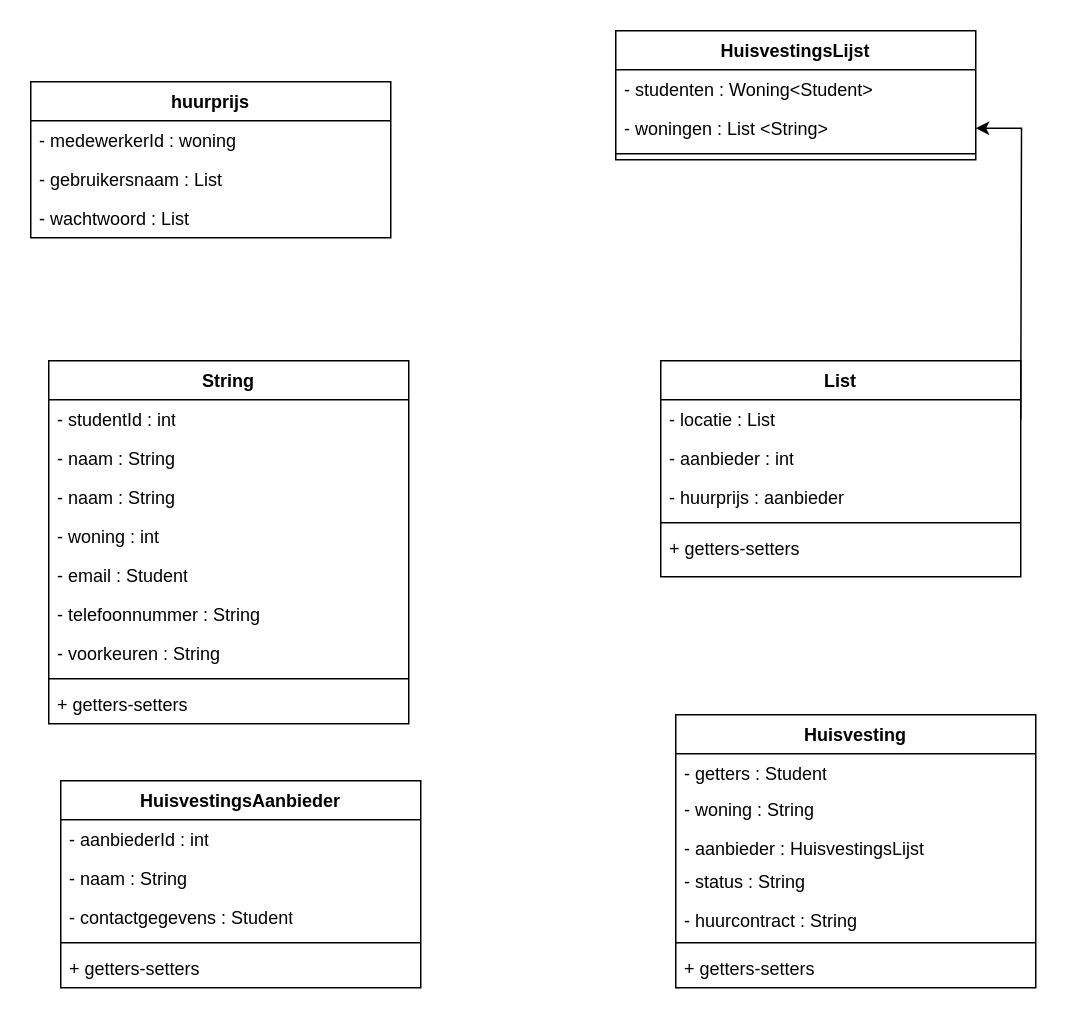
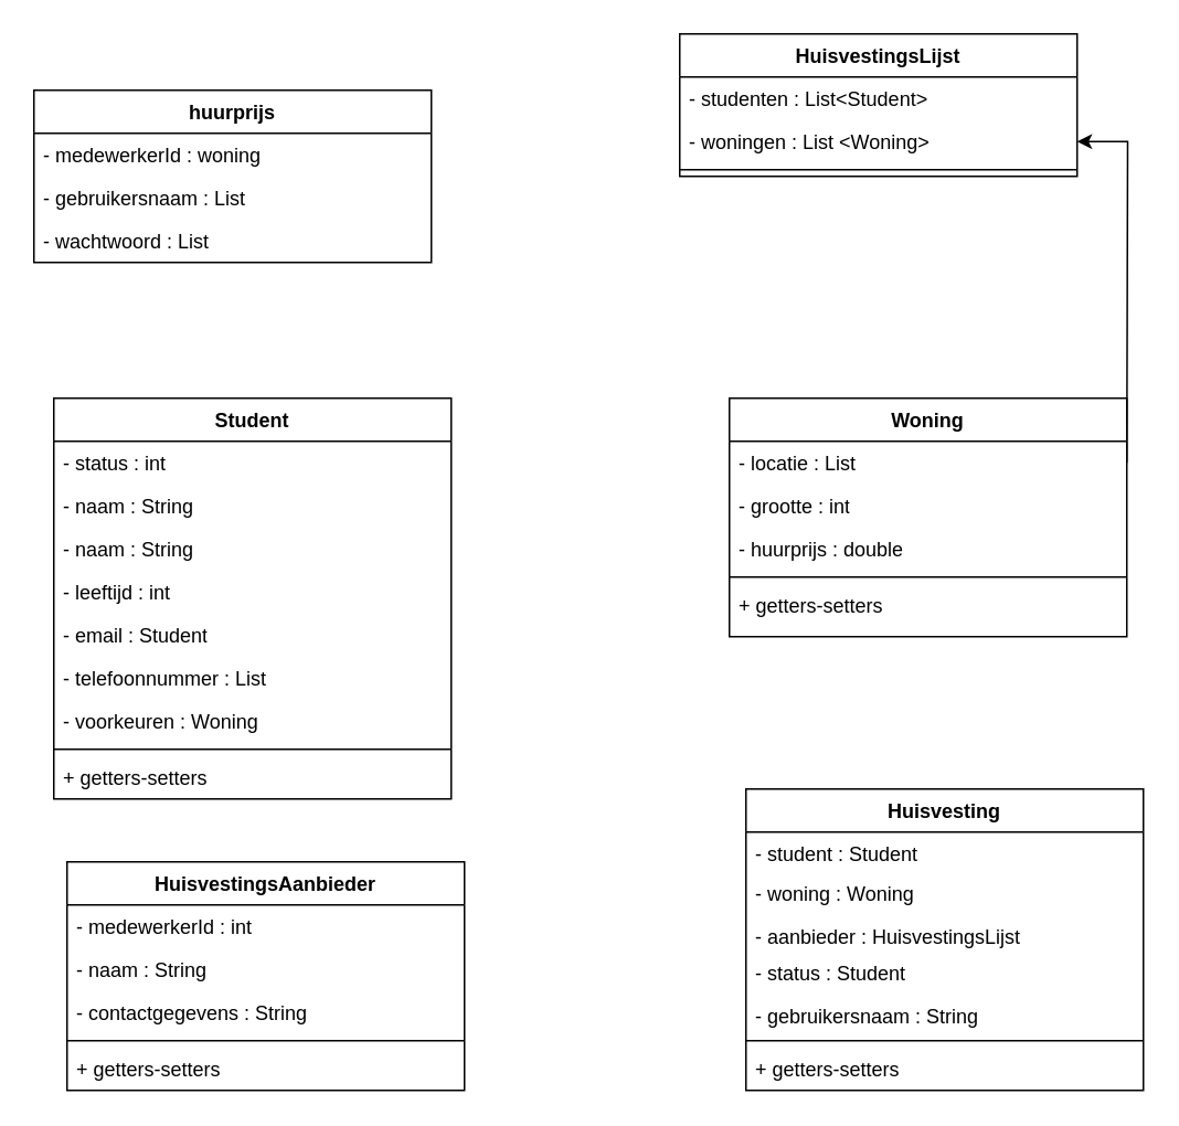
  <mxCell id="0" />
  <mxCell id="1" parent="0" />
  <mxCell id="2" value="&lt;b&gt;huurprijs&lt;/b&gt;" style="swimlane;fontStyle=1;align=center;verticalAlign=top;childLayout=stackLayout;horizontal=1;startSize=26;horizontalStack=0;resizeParent=1;resizeParentMax=0;resizeLast=0;collapsible=1;marginBottom=0;whiteSpace=wrap;html=1;" parent="1" vertex="1"><mxGeometry x="20" y="54" width="240" height="104" as="geometry" /></mxCell>
  <mxCell id="3" value="&lt;div&gt;- medewerkerId : woning&lt;/div&gt;&lt;br&gt;&lt;br&gt;&lt;br&gt;&lt;br&gt;" style="text;strokeColor=none;fillColor=none;align=left;verticalAlign=top;spacingLeft=4;spacingRight=4;overflow=hidden;rotatable=0;points=[[0,0.5],[1,0.5]];portConstraint=eastwest;whiteSpace=wrap;html=1;" parent="2" vertex="1"><mxGeometry y="26" width="240" height="26" as="geometry" /></mxCell>
  <mxCell id="4" value="&lt;div&gt;&lt;/div&gt;-&amp;nbsp;gebruikersnaam : List" style="text;strokeColor=none;fillColor=none;align=left;verticalAlign=top;spacingLeft=4;spacingRight=4;overflow=hidden;rotatable=0;points=[[0,0.5],[1,0.5]];portConstraint=eastwest;whiteSpace=wrap;html=1;" parent="2" vertex="1"><mxGeometry y="52" width="240" height="26" as="geometry" /></mxCell>
  <mxCell id="5" value="&lt;div&gt;&lt;/div&gt;-&amp;nbsp;wachtwoord : List" style="text;strokeColor=none;fillColor=none;align=left;verticalAlign=top;spacingLeft=4;spacingRight=4;overflow=hidden;rotatable=0;points=[[0,0.5],[1,0.5]];portConstraint=eastwest;whiteSpace=wrap;html=1;" parent="2" vertex="1"><mxGeometry y="78" width="240" height="26" as="geometry" /></mxCell>
- <mxCell id="6" value="&lt;b&gt;String&lt;/b&gt;" style="swimlane;fontStyle=1;align=center;verticalAlign=top;childLayout=stackLayout;horizontal=1;startSize=26;horizontalStack=0;resizeParent=1;resizeParentMax=0;resizeLast=0;collapsible=1;marginBottom=0;whiteSpace=wrap;html=1;" parent="1" vertex="1"><mxGeometry x="32" y="240" width="240" height="242" as="geometry" /></mxCell>
- <mxCell id="7" value="-&amp;nbsp;studentId : int" style="text;strokeColor=none;fillColor=none;align=left;verticalAlign=top;spacingLeft=4;spacingRight=4;overflow=hidden;rotatable=0;points=[[0,0.5],[1,0.5]];portConstraint=eastwest;whiteSpace=wrap;html=1;" parent="6" vertex="1"><mxGeometry y="26" width="240" height="26" as="geometry" /></mxCell>
+ <mxCell id="6" value="&lt;b&gt;Student&lt;/b&gt;" style="swimlane;fontStyle=1;align=center;verticalAlign=top;childLayout=stackLayout;horizontal=1;startSize=26;horizontalStack=0;resizeParent=1;resizeParentMax=0;resizeLast=0;collapsible=1;marginBottom=0;whiteSpace=wrap;html=1;" parent="1" vertex="1"><mxGeometry x="32" y="240" width="240" height="242" as="geometry" /></mxCell>
+ <mxCell id="7" value="-&amp;nbsp;status : int" style="text;strokeColor=none;fillColor=none;align=left;verticalAlign=top;spacingLeft=4;spacingRight=4;overflow=hidden;rotatable=0;points=[[0,0.5],[1,0.5]];portConstraint=eastwest;whiteSpace=wrap;html=1;" parent="6" vertex="1"><mxGeometry y="26" width="240" height="26" as="geometry" /></mxCell>
  <mxCell id="8" value="-&amp;nbsp;naam : String" style="text;strokeColor=none;fillColor=none;align=left;verticalAlign=top;spacingLeft=4;spacingRight=4;overflow=hidden;rotatable=0;points=[[0,0.5],[1,0.5]];portConstraint=eastwest;whiteSpace=wrap;html=1;" parent="6" vertex="1"><mxGeometry y="52" width="240" height="26" as="geometry" /></mxCell>
  <mxCell id="9" value="-&amp;nbsp;naam : String" style="text;strokeColor=none;fillColor=none;align=left;verticalAlign=top;spacingLeft=4;spacingRight=4;overflow=hidden;rotatable=0;points=[[0,0.5],[1,0.5]];portConstraint=eastwest;whiteSpace=wrap;html=1;" vertex="1" parent="6"><mxGeometry y="78" width="240" height="26" as="geometry" /></mxCell>
- <mxCell id="10" value="-&amp;nbsp;woning : int" style="text;strokeColor=none;fillColor=none;align=left;verticalAlign=top;spacingLeft=4;spacingRight=4;overflow=hidden;rotatable=0;points=[[0,0.5],[1,0.5]];portConstraint=eastwest;whiteSpace=wrap;html=1;" parent="6" vertex="1"><mxGeometry y="104" width="240" height="26" as="geometry" /></mxCell>
+ <mxCell id="10" value="-&amp;nbsp;leeftijd : int" style="text;strokeColor=none;fillColor=none;align=left;verticalAlign=top;spacingLeft=4;spacingRight=4;overflow=hidden;rotatable=0;points=[[0,0.5],[1,0.5]];portConstraint=eastwest;whiteSpace=wrap;html=1;" parent="6" vertex="1"><mxGeometry y="104" width="240" height="26" as="geometry" /></mxCell>
  <mxCell id="11" value="-&amp;nbsp;email : Student" style="text;strokeColor=none;fillColor=none;align=left;verticalAlign=top;spacingLeft=4;spacingRight=4;overflow=hidden;rotatable=0;points=[[0,0.5],[1,0.5]];portConstraint=eastwest;whiteSpace=wrap;html=1;" parent="6" vertex="1"><mxGeometry y="130" width="240" height="26" as="geometry" /></mxCell>
- <mxCell id="12" value="-&amp;nbsp;telefoonnummer : String" style="text;strokeColor=none;fillColor=none;align=left;verticalAlign=top;spacingLeft=4;spacingRight=4;overflow=hidden;rotatable=0;points=[[0,0.5],[1,0.5]];portConstraint=eastwest;whiteSpace=wrap;html=1;" parent="6" vertex="1"><mxGeometry y="156" width="240" height="26" as="geometry" /></mxCell>
- <mxCell id="13" value="-&amp;nbsp;voorkeuren : String" style="text;strokeColor=none;fillColor=none;align=left;verticalAlign=top;spacingLeft=4;spacingRight=4;overflow=hidden;rotatable=0;points=[[0,0.5],[1,0.5]];portConstraint=eastwest;whiteSpace=wrap;html=1;" parent="6" vertex="1"><mxGeometry y="182" width="240" height="26" as="geometry" /></mxCell>
+ <mxCell id="12" value="-&amp;nbsp;telefoonnummer : List" style="text;strokeColor=none;fillColor=none;align=left;verticalAlign=top;spacingLeft=4;spacingRight=4;overflow=hidden;rotatable=0;points=[[0,0.5],[1,0.5]];portConstraint=eastwest;whiteSpace=wrap;html=1;" parent="6" vertex="1"><mxGeometry y="156" width="240" height="26" as="geometry" /></mxCell>
+ <mxCell id="13" value="-&amp;nbsp;voorkeuren : Woning" style="text;strokeColor=none;fillColor=none;align=left;verticalAlign=top;spacingLeft=4;spacingRight=4;overflow=hidden;rotatable=0;points=[[0,0.5],[1,0.5]];portConstraint=eastwest;whiteSpace=wrap;html=1;" parent="6" vertex="1"><mxGeometry y="182" width="240" height="26" as="geometry" /></mxCell>
  <mxCell id="14" value="" style="line;strokeWidth=1;fillColor=none;align=left;verticalAlign=middle;spacingTop=-1;spacingLeft=3;spacingRight=3;rotatable=0;labelPosition=right;points=[];portConstraint=eastwest;strokeColor=inherit;" parent="6" vertex="1"><mxGeometry y="208" width="240" height="8" as="geometry" /></mxCell>
  <mxCell id="15" value="+&amp;nbsp;getters-setters&amp;nbsp;" style="text;strokeColor=none;fillColor=none;align=left;verticalAlign=top;spacingLeft=4;spacingRight=4;overflow=hidden;rotatable=0;points=[[0,0.5],[1,0.5]];portConstraint=eastwest;whiteSpace=wrap;html=1;" parent="6" vertex="1"><mxGeometry y="216" width="240" height="26" as="geometry" /></mxCell>
  <mxCell id="16" value="&lt;b&gt;HuisvestingsLijst&lt;/b&gt;" style="swimlane;fontStyle=1;align=center;verticalAlign=top;childLayout=stackLayout;horizontal=1;startSize=26;horizontalStack=0;resizeParent=1;resizeParentMax=0;resizeLast=0;collapsible=1;marginBottom=0;whiteSpace=wrap;html=1;" parent="1" vertex="1"><mxGeometry x="410" y="20" width="240" height="86" as="geometry" /></mxCell>
- <mxCell id="17" value="-&amp;nbsp;studenten : Woning&amp;lt;Student&amp;gt;" style="text;strokeColor=none;fillColor=none;align=left;verticalAlign=top;spacingLeft=4;spacingRight=4;overflow=hidden;rotatable=0;points=[[0,0.5],[1,0.5]];portConstraint=eastwest;whiteSpace=wrap;html=1;" parent="16" vertex="1"><mxGeometry y="26" width="240" height="26" as="geometry" /></mxCell>
- <mxCell id="18" value="-&amp;nbsp;woningen : List &amp;lt;String&amp;gt;" style="text;strokeColor=none;fillColor=none;align=left;verticalAlign=top;spacingLeft=4;spacingRight=4;overflow=hidden;rotatable=0;points=[[0,0.5],[1,0.5]];portConstraint=eastwest;whiteSpace=wrap;html=1;" parent="16" vertex="1"><mxGeometry y="52" width="240" height="26" as="geometry" /></mxCell>
+ <mxCell id="17" value="-&amp;nbsp;studenten : List&amp;lt;Student&amp;gt;" style="text;strokeColor=none;fillColor=none;align=left;verticalAlign=top;spacingLeft=4;spacingRight=4;overflow=hidden;rotatable=0;points=[[0,0.5],[1,0.5]];portConstraint=eastwest;whiteSpace=wrap;html=1;" parent="16" vertex="1"><mxGeometry y="26" width="240" height="26" as="geometry" /></mxCell>
+ <mxCell id="18" value="-&amp;nbsp;woningen : List &amp;lt;Woning&amp;gt;" style="text;strokeColor=none;fillColor=none;align=left;verticalAlign=top;spacingLeft=4;spacingRight=4;overflow=hidden;rotatable=0;points=[[0,0.5],[1,0.5]];portConstraint=eastwest;whiteSpace=wrap;html=1;" parent="16" vertex="1"><mxGeometry y="52" width="240" height="26" as="geometry" /></mxCell>
  <mxCell id="19" value="" style="line;strokeWidth=1;fillColor=none;align=left;verticalAlign=middle;spacingTop=-1;spacingLeft=3;spacingRight=3;rotatable=0;labelPosition=right;points=[];portConstraint=eastwest;strokeColor=inherit;" parent="16" vertex="1"><mxGeometry y="78" width="240" height="8" as="geometry" /></mxCell>
  <mxCell id="20" value="&lt;b&gt;HuisvestingsAanbieder&lt;/b&gt;" style="swimlane;fontStyle=1;align=center;verticalAlign=top;childLayout=stackLayout;horizontal=1;startSize=26;horizontalStack=0;resizeParent=1;resizeParentMax=0;resizeLast=0;collapsible=1;marginBottom=0;whiteSpace=wrap;html=1;" parent="1" vertex="1"><mxGeometry x="40" y="520" width="240" height="138" as="geometry" /></mxCell>
- <mxCell id="21" value="-&amp;nbsp;aanbiederId : int" style="text;strokeColor=none;fillColor=none;align=left;verticalAlign=top;spacingLeft=4;spacingRight=4;overflow=hidden;rotatable=0;points=[[0,0.5],[1,0.5]];portConstraint=eastwest;whiteSpace=wrap;html=1;" parent="20" vertex="1"><mxGeometry y="26" width="240" height="26" as="geometry" /></mxCell>
+ <mxCell id="21" value="-&amp;nbsp;medewerkerId : int" style="text;strokeColor=none;fillColor=none;align=left;verticalAlign=top;spacingLeft=4;spacingRight=4;overflow=hidden;rotatable=0;points=[[0,0.5],[1,0.5]];portConstraint=eastwest;whiteSpace=wrap;html=1;" parent="20" vertex="1"><mxGeometry y="26" width="240" height="26" as="geometry" /></mxCell>
  <mxCell id="22" value="-&amp;nbsp;naam : String" style="text;strokeColor=none;fillColor=none;align=left;verticalAlign=top;spacingLeft=4;spacingRight=4;overflow=hidden;rotatable=0;points=[[0,0.5],[1,0.5]];portConstraint=eastwest;whiteSpace=wrap;html=1;" parent="20" vertex="1"><mxGeometry y="52" width="240" height="26" as="geometry" /></mxCell>
- <mxCell id="23" value="-&amp;nbsp;contactgegevens : Student" style="text;strokeColor=none;fillColor=none;align=left;verticalAlign=top;spacingLeft=4;spacingRight=4;overflow=hidden;rotatable=0;points=[[0,0.5],[1,0.5]];portConstraint=eastwest;whiteSpace=wrap;html=1;" parent="20" vertex="1"><mxGeometry y="78" width="240" height="26" as="geometry" /></mxCell>
+ <mxCell id="23" value="-&amp;nbsp;contactgegevens : String" style="text;strokeColor=none;fillColor=none;align=left;verticalAlign=top;spacingLeft=4;spacingRight=4;overflow=hidden;rotatable=0;points=[[0,0.5],[1,0.5]];portConstraint=eastwest;whiteSpace=wrap;html=1;" parent="20" vertex="1"><mxGeometry y="78" width="240" height="26" as="geometry" /></mxCell>
  <mxCell id="24" value="" style="line;strokeWidth=1;fillColor=none;align=left;verticalAlign=middle;spacingTop=-1;spacingLeft=3;spacingRight=3;rotatable=0;labelPosition=right;points=[];portConstraint=eastwest;strokeColor=inherit;" parent="20" vertex="1"><mxGeometry y="104" width="240" height="8" as="geometry" /></mxCell>
  <mxCell id="25" value="+&amp;nbsp;getters-setters&amp;nbsp;" style="text;strokeColor=none;fillColor=none;align=left;verticalAlign=top;spacingLeft=4;spacingRight=4;overflow=hidden;rotatable=0;points=[[0,0.5],[1,0.5]];portConstraint=eastwest;whiteSpace=wrap;html=1;" parent="20" vertex="1"><mxGeometry y="112" width="240" height="26" as="geometry" /></mxCell>
  <mxCell id="26" value="&lt;b&gt;Huisvesting&lt;/b&gt;" style="swimlane;fontStyle=1;align=center;verticalAlign=top;childLayout=stackLayout;horizontal=1;startSize=26;horizontalStack=0;resizeParent=1;resizeParentMax=0;resizeLast=0;collapsible=1;marginBottom=0;whiteSpace=wrap;html=1;" parent="1" vertex="1"><mxGeometry x="450" y="476" width="240" height="182" as="geometry" /></mxCell>
- <mxCell id="27" value="-&amp;nbsp;getters : Student" style="text;strokeColor=none;fillColor=none;align=left;verticalAlign=top;spacingLeft=4;spacingRight=4;overflow=hidden;rotatable=0;points=[[0,0.5],[1,0.5]];portConstraint=eastwest;whiteSpace=wrap;html=1;" parent="26" vertex="1"><mxGeometry y="26" width="240" height="24" as="geometry" /></mxCell>
- <mxCell id="28" value="-&amp;nbsp;woning : String" style="text;strokeColor=none;fillColor=none;align=left;verticalAlign=top;spacingLeft=4;spacingRight=4;overflow=hidden;rotatable=0;points=[[0,0.5],[1,0.5]];portConstraint=eastwest;whiteSpace=wrap;html=1;" parent="26" vertex="1"><mxGeometry y="50" width="240" height="26" as="geometry" /></mxCell>
+ <mxCell id="27" value="-&amp;nbsp;student : Student" style="text;strokeColor=none;fillColor=none;align=left;verticalAlign=top;spacingLeft=4;spacingRight=4;overflow=hidden;rotatable=0;points=[[0,0.5],[1,0.5]];portConstraint=eastwest;whiteSpace=wrap;html=1;" parent="26" vertex="1"><mxGeometry y="26" width="240" height="24" as="geometry" /></mxCell>
+ <mxCell id="28" value="-&amp;nbsp;woning : Woning" style="text;strokeColor=none;fillColor=none;align=left;verticalAlign=top;spacingLeft=4;spacingRight=4;overflow=hidden;rotatable=0;points=[[0,0.5],[1,0.5]];portConstraint=eastwest;whiteSpace=wrap;html=1;" parent="26" vertex="1"><mxGeometry y="50" width="240" height="26" as="geometry" /></mxCell>
  <mxCell id="29" value="-&amp;nbsp;aanbieder :&amp;nbsp;HuisvestingsLijst" style="text;strokeColor=none;fillColor=none;align=left;verticalAlign=top;spacingLeft=4;spacingRight=4;overflow=hidden;rotatable=0;points=[[0,0.5],[1,0.5]];portConstraint=eastwest;whiteSpace=wrap;html=1;" parent="26" vertex="1"><mxGeometry y="76" width="240" height="22" as="geometry" /></mxCell>
- <mxCell id="30" value="-&amp;nbsp;status : String" style="text;strokeColor=none;fillColor=none;align=left;verticalAlign=top;spacingLeft=4;spacingRight=4;overflow=hidden;rotatable=0;points=[[0,0.5],[1,0.5]];portConstraint=eastwest;whiteSpace=wrap;html=1;" parent="26" vertex="1"><mxGeometry y="98" width="240" height="26" as="geometry" /></mxCell>
- <mxCell id="31" value="-&amp;nbsp;huurcontract : String" style="text;strokeColor=none;fillColor=none;align=left;verticalAlign=top;spacingLeft=4;spacingRight=4;overflow=hidden;rotatable=0;points=[[0,0.5],[1,0.5]];portConstraint=eastwest;whiteSpace=wrap;html=1;" parent="26" vertex="1"><mxGeometry y="124" width="240" height="24" as="geometry" /></mxCell>
+ <mxCell id="30" value="-&amp;nbsp;status : Student" style="text;strokeColor=none;fillColor=none;align=left;verticalAlign=top;spacingLeft=4;spacingRight=4;overflow=hidden;rotatable=0;points=[[0,0.5],[1,0.5]];portConstraint=eastwest;whiteSpace=wrap;html=1;" parent="26" vertex="1"><mxGeometry y="98" width="240" height="26" as="geometry" /></mxCell>
+ <mxCell id="31" value="-&amp;nbsp;gebruikersnaam : String" style="text;strokeColor=none;fillColor=none;align=left;verticalAlign=top;spacingLeft=4;spacingRight=4;overflow=hidden;rotatable=0;points=[[0,0.5],[1,0.5]];portConstraint=eastwest;whiteSpace=wrap;html=1;" parent="26" vertex="1"><mxGeometry y="124" width="240" height="24" as="geometry" /></mxCell>
  <mxCell id="32" value="" style="line;strokeWidth=1;fillColor=none;align=left;verticalAlign=middle;spacingTop=-1;spacingLeft=3;spacingRight=3;rotatable=0;labelPosition=right;points=[];portConstraint=eastwest;strokeColor=inherit;" parent="26" vertex="1"><mxGeometry y="148" width="240" height="8" as="geometry" /></mxCell>
  <mxCell id="33" value="+&amp;nbsp;getters-setters&amp;nbsp;" style="text;strokeColor=none;fillColor=none;align=left;verticalAlign=top;spacingLeft=4;spacingRight=4;overflow=hidden;rotatable=0;points=[[0,0.5],[1,0.5]];portConstraint=eastwest;whiteSpace=wrap;html=1;" parent="26" vertex="1"><mxGeometry y="156" width="240" height="26" as="geometry" /></mxCell>
- <mxCell id="34" value="&lt;b&gt;List&lt;/b&gt;" style="swimlane;fontStyle=1;align=center;verticalAlign=top;childLayout=stackLayout;horizontal=1;startSize=26;horizontalStack=0;resizeParent=1;resizeParentMax=0;resizeLast=0;collapsible=1;marginBottom=0;whiteSpace=wrap;html=1;" parent="1" vertex="1"><mxGeometry x="440" y="240" width="240" height="144" as="geometry" /></mxCell>
+ <mxCell id="34" value="&lt;b&gt;Woning&lt;/b&gt;" style="swimlane;fontStyle=1;align=center;verticalAlign=top;childLayout=stackLayout;horizontal=1;startSize=26;horizontalStack=0;resizeParent=1;resizeParentMax=0;resizeLast=0;collapsible=1;marginBottom=0;whiteSpace=wrap;html=1;" parent="1" vertex="1"><mxGeometry x="440" y="240" width="240" height="144" as="geometry" /></mxCell>
  <mxCell id="35" value="-&amp;nbsp;locatie : List" style="text;strokeColor=none;fillColor=none;align=left;verticalAlign=top;spacingLeft=4;spacingRight=4;overflow=hidden;rotatable=0;points=[[0,0.5],[1,0.5]];portConstraint=eastwest;whiteSpace=wrap;html=1;" parent="34" vertex="1"><mxGeometry y="26" width="240" height="26" as="geometry" /></mxCell>
- <mxCell id="36" value="-&amp;nbsp;aanbieder : int" style="text;strokeColor=none;fillColor=none;align=left;verticalAlign=top;spacingLeft=4;spacingRight=4;overflow=hidden;rotatable=0;points=[[0,0.5],[1,0.5]];portConstraint=eastwest;whiteSpace=wrap;html=1;" parent="34" vertex="1"><mxGeometry y="52" width="240" height="26" as="geometry" /></mxCell>
- <mxCell id="37" value="-&amp;nbsp;huurprijs : aanbieder" style="text;strokeColor=none;fillColor=none;align=left;verticalAlign=top;spacingLeft=4;spacingRight=4;overflow=hidden;rotatable=0;points=[[0,0.5],[1,0.5]];portConstraint=eastwest;whiteSpace=wrap;html=1;" parent="34" vertex="1"><mxGeometry y="78" width="240" height="26" as="geometry" /></mxCell>
+ <mxCell id="36" value="-&amp;nbsp;grootte : int" style="text;strokeColor=none;fillColor=none;align=left;verticalAlign=top;spacingLeft=4;spacingRight=4;overflow=hidden;rotatable=0;points=[[0,0.5],[1,0.5]];portConstraint=eastwest;whiteSpace=wrap;html=1;" parent="34" vertex="1"><mxGeometry y="52" width="240" height="26" as="geometry" /></mxCell>
+ <mxCell id="37" value="-&amp;nbsp;huurprijs : double" style="text;strokeColor=none;fillColor=none;align=left;verticalAlign=top;spacingLeft=4;spacingRight=4;overflow=hidden;rotatable=0;points=[[0,0.5],[1,0.5]];portConstraint=eastwest;whiteSpace=wrap;html=1;" parent="34" vertex="1"><mxGeometry y="78" width="240" height="26" as="geometry" /></mxCell>
  <mxCell id="38" value="" style="line;strokeWidth=1;fillColor=none;align=left;verticalAlign=middle;spacingTop=-1;spacingLeft=3;spacingRight=3;rotatable=0;labelPosition=right;points=[];portConstraint=eastwest;strokeColor=inherit;" parent="34" vertex="1"><mxGeometry y="104" width="240" height="8" as="geometry" /></mxCell>
  <mxCell id="39" value="+&amp;nbsp;getters-setters&amp;nbsp;" style="text;strokeColor=none;fillColor=none;align=left;verticalAlign=top;spacingLeft=4;spacingRight=4;overflow=hidden;rotatable=0;points=[[0,0.5],[1,0.5]];portConstraint=eastwest;whiteSpace=wrap;html=1;" parent="34" vertex="1"><mxGeometry y="112" width="240" height="32" as="geometry" /></mxCell>
  <mxCell id="40" style="edgeStyle=orthogonalEdgeStyle;rounded=0;orthogonalLoop=1;jettySize=auto;html=1;exitX=1;exitY=0.5;exitDx=0;exitDy=0;entryX=1;entryY=0.5;entryDx=0;entryDy=0;" parent="1" target="18" edge="1"><mxGeometry relative="1" as="geometry"><mxPoint x="680" y="279" as="sourcePoint" /></mxGeometry></mxCell>
